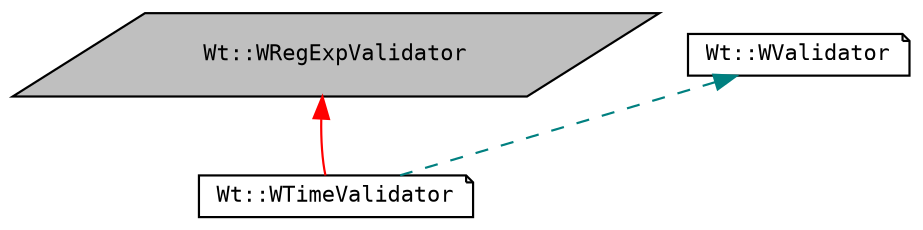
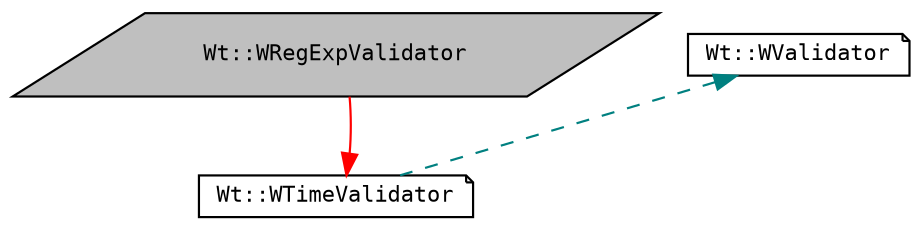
  digraph {
    fontname="DejaVu Sans Mono"
    node [color=black fillcolor=white fontname="DejaVu Sans Mono" fontsize=10 shape=note style=filled]
    edge [dir=back fontname="DejaVu Sans Mono" fontsize=10 labelfontname=Helvetica labelfontsize=10]
    n1 [fillcolor=grey75 fontcolor=black height=0.2 label="Wt::WRegExpValidator" shape=parallelogram width=0.4]
    n2 [height=0.2 label="Wt::WTimeValidator" width=0.4]
    n3 [height=0.2 label="Wt::WValidator" width=0.4]
-   n1 -> n2 [color=red style=solid]
+   n2 -> n1 [color=red style=solid]
    n3 -> n2 [color=teal style=dashed]
  }
